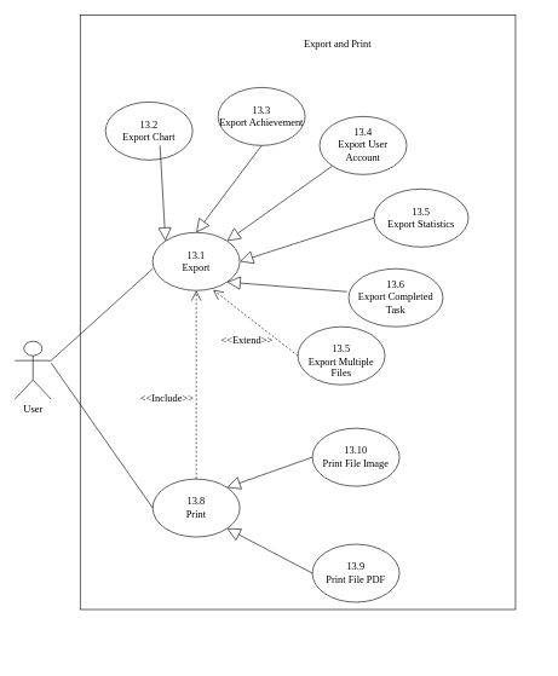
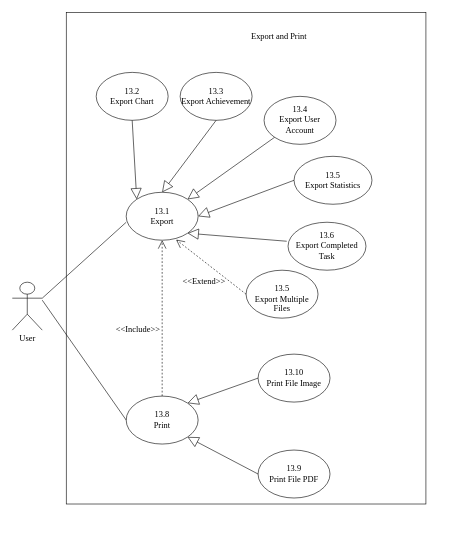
  <mxCell id="0" />
  <mxCell id="1" parent="0" />
  <mxCell id="2" value="" style="group;fontFamily=Verdana;fontSize=14;" parent="1" vertex="1" connectable="0"><mxGeometry x="20" y="120" width="727" height="790" as="geometry" /></mxCell>
  <mxCell id="3" value="User" style="shape=umlActor;verticalLabelPosition=bottom;verticalAlign=top;html=1;outlineConnect=0;fontFamily=Verdana;fontSize=14;" parent="2" vertex="1"><mxGeometry y="350" width="50" height="80" as="geometry" /></mxCell>
  <mxCell id="4" value="13.9&lt;br&gt;Print File PDF" style="ellipse;whiteSpace=wrap;html=1;fontFamily=Verdana;fontSize=14;" parent="2" vertex="1"><mxGeometry x="410" y="630" width="120" height="80" as="geometry" /></mxCell>
  <mxCell id="5" value="13.10&lt;br&gt;Print File Image" style="ellipse;whiteSpace=wrap;html=1;fontFamily=Verdana;fontSize=14;" parent="2" vertex="1"><mxGeometry x="410" y="470" width="120" height="80" as="geometry" /></mxCell>
  <mxCell id="6" value="13.8&lt;br&gt;Print" style="ellipse;whiteSpace=wrap;html=1;fontFamily=Verdana;fontSize=14;" parent="2" vertex="1"><mxGeometry x="190" y="540" width="120" height="80" as="geometry" /></mxCell>
  <mxCell id="7" value="&lt;br&gt;13.5&lt;br&gt;Export Multiple Files" style="ellipse;whiteSpace=wrap;html=1;fontFamily=Verdana;fontSize=14;" parent="2" vertex="1"><mxGeometry x="390" y="330" width="120" height="80" as="geometry" /></mxCell>
  <mxCell id="8" value="13.6&lt;br&gt;Export Completed Task" style="ellipse;whiteSpace=wrap;html=1;fontFamily=Verdana;fontSize=14;" parent="2" vertex="1"><mxGeometry x="460" y="250" width="130" height="80" as="geometry" /></mxCell>
- <mxCell id="9" value="13.2&lt;br&gt;Export Chart" style="ellipse;whiteSpace=wrap;html=1;fontFamily=Verdana;fontSize=14;" parent="2" vertex="1"><mxGeometry x="125" y="20" width="120" height="80" as="geometry" /></mxCell>
+ <mxCell id="9" value="13.2&lt;br&gt;Export Chart" style="ellipse;whiteSpace=wrap;html=1;fontFamily=Verdana;fontSize=14;" parent="2" vertex="1"><mxGeometry x="140" width="120" height="80" as="geometry" /></mxCell>
  <mxCell id="10" value="13.1&lt;br&gt;Export" style="ellipse;whiteSpace=wrap;html=1;fontFamily=Verdana;fontSize=14;" parent="2" vertex="1"><mxGeometry x="190" y="200" width="120" height="80" as="geometry" /></mxCell>
- <mxCell id="11" value="13.5&lt;br&gt;Export Statistics" style="ellipse;whiteSpace=wrap;html=1;fontFamily=Verdana;fontSize=14;" parent="2" vertex="1"><mxGeometry x="495" y="140" width="130" height="80" as="geometry" /></mxCell>
+ <mxCell id="11" value="13.5&lt;br&gt;Export Statistics" style="ellipse;whiteSpace=wrap;html=1;fontFamily=Verdana;fontSize=14;" parent="2" vertex="1"><mxGeometry x="470" y="140" width="130" height="80" as="geometry" /></mxCell>
  <mxCell id="12" value="13.4&lt;br&gt;Export User Account" style="ellipse;whiteSpace=wrap;html=1;fontFamily=Verdana;fontSize=14;" parent="2" vertex="1"><mxGeometry x="420" y="40" width="120" height="80" as="geometry" /></mxCell>
  <mxCell id="13" value="13.3&lt;br&gt;Export Achievement" style="ellipse;whiteSpace=wrap;html=1;fontFamily=Verdana;fontSize=14;" parent="2" vertex="1"><mxGeometry x="280" width="120" height="80" as="geometry" /></mxCell>
  <mxCell id="14" value="" style="endArrow=none;html=1;exitX=1;exitY=0.333;exitDx=0;exitDy=0;exitPerimeter=0;fontFamily=Verdana;fontSize=14;" parent="2" source="3" edge="1"><mxGeometry width="50" height="50" relative="1" as="geometry"><mxPoint x="140" y="300" as="sourcePoint" /><mxPoint x="190" y="250" as="targetPoint" /></mxGeometry></mxCell>
  <mxCell id="15" value="" style="endArrow=none;html=1;entryX=0;entryY=0.5;entryDx=0;entryDy=0;fontFamily=Verdana;fontSize=14;" parent="2" target="6" edge="1"><mxGeometry width="50" height="50" relative="1" as="geometry"><mxPoint x="50" y="380" as="sourcePoint" /><mxPoint x="100" y="330" as="targetPoint" /></mxGeometry></mxCell>
  <mxCell id="16" value="" style="endArrow=block;endSize=16;endFill=0;html=1;entryX=0;entryY=0;entryDx=0;entryDy=0;fontFamily=Verdana;fontSize=14;" parent="2" target="10" edge="1"><mxGeometry y="10" width="160" relative="1" as="geometry"><mxPoint x="200" y="80" as="sourcePoint" /><mxPoint x="360" y="80" as="targetPoint" /><mxPoint as="offset" /></mxGeometry></mxCell>
  <mxCell id="17" value="" style="endArrow=block;endSize=16;endFill=0;html=1;entryX=0.5;entryY=0;entryDx=0;entryDy=0;exitX=0.5;exitY=1;exitDx=0;exitDy=0;fontFamily=Verdana;fontSize=14;" parent="2" source="13" target="10" edge="1"><mxGeometry y="10" width="160" relative="1" as="geometry"><mxPoint x="356.21" y="78.28" as="sourcePoint" /><mxPoint x="363.784" y="209.996" as="targetPoint" /><mxPoint as="offset" /></mxGeometry></mxCell>
  <mxCell id="18" value="" style="endArrow=block;endSize=16;endFill=0;html=1;entryX=1;entryY=0;entryDx=0;entryDy=0;exitX=0;exitY=1;exitDx=0;exitDy=0;fontFamily=Verdana;fontSize=14;" parent="2" source="12" target="10" edge="1"><mxGeometry y="10" width="160" relative="1" as="geometry"><mxPoint x="432" y="130" as="sourcePoint" /><mxPoint x="440.004" y="235.856" as="targetPoint" /><mxPoint as="offset" /></mxGeometry></mxCell>
  <mxCell id="19" value="" style="endArrow=block;endSize=16;endFill=0;html=1;entryX=1;entryY=0.5;entryDx=0;entryDy=0;exitX=0;exitY=0.5;exitDx=0;exitDy=0;fontFamily=Verdana;fontSize=14;" parent="2" source="11" target="10" edge="1"><mxGeometry y="10" width="160" relative="1" as="geometry"><mxPoint x="460" y="150" as="sourcePoint" /><mxPoint x="467.574" y="281.716" as="targetPoint" /><mxPoint as="offset" /></mxGeometry></mxCell>
  <mxCell id="20" value="" style="endArrow=block;endSize=16;endFill=0;html=1;entryX=1;entryY=1;entryDx=0;entryDy=0;exitX=-0.017;exitY=0.396;exitDx=0;exitDy=0;exitPerimeter=0;fontFamily=Verdana;fontSize=14;" parent="2" source="8" target="10" edge="1"><mxGeometry y="10" width="160" relative="1" as="geometry"><mxPoint x="320" y="260" as="sourcePoint" /><mxPoint x="327.574" y="391.716" as="targetPoint" /><mxPoint as="offset" /></mxGeometry></mxCell>
  <mxCell id="21" value="" style="endArrow=block;endSize=16;endFill=0;html=1;entryX=1;entryY=0;entryDx=0;entryDy=0;exitX=0;exitY=0.5;exitDx=0;exitDy=0;fontFamily=Verdana;fontSize=14;" parent="2" source="5" target="6" edge="1"><mxGeometry y="10" width="160" relative="1" as="geometry"><mxPoint x="340" y="480" as="sourcePoint" /><mxPoint x="347.574" y="611.716" as="targetPoint" /><mxPoint as="offset" /></mxGeometry></mxCell>
  <mxCell id="22" value="" style="endArrow=block;endSize=16;endFill=0;html=1;entryX=1;entryY=1;entryDx=0;entryDy=0;exitX=0;exitY=0.5;exitDx=0;exitDy=0;fontFamily=Verdana;fontSize=14;" parent="2" source="4" target="6" edge="1"><mxGeometry y="10" width="160" relative="1" as="geometry"><mxPoint x="374" y="530" as="sourcePoint" /><mxPoint x="381.574" y="661.716" as="targetPoint" /><mxPoint as="offset" /></mxGeometry></mxCell>
  <mxCell id="23" value="" style="endArrow=open;endSize=12;dashed=1;html=1;exitX=0;exitY=0.5;exitDx=0;exitDy=0;entryX=0.694;entryY=0.988;entryDx=0;entryDy=0;entryPerimeter=0;fontFamily=Verdana;fontSize=14;" parent="2" source="7" target="10" edge="1"><mxGeometry width="160" relative="1" as="geometry"><mxPoint x="191" y="380" as="sourcePoint" /><mxPoint x="351" y="380" as="targetPoint" /></mxGeometry></mxCell>
  <mxCell id="24" value="" style="endArrow=open;endSize=12;dashed=1;html=1;exitX=0.5;exitY=0;exitDx=0;exitDy=0;entryX=0.5;entryY=1;entryDx=0;entryDy=0;fontFamily=Verdana;fontSize=14;" parent="2" source="6" target="10" edge="1"><mxGeometry width="160" relative="1" as="geometry"><mxPoint x="230" y="450" as="sourcePoint" /><mxPoint x="390" y="450" as="targetPoint" /></mxGeometry></mxCell>
  <mxCell id="25" value="&amp;lt;&amp;lt;Extend&amp;gt;&amp;gt;" style="text;html=1;strokeColor=none;fillColor=none;align=center;verticalAlign=middle;whiteSpace=wrap;rounded=0;fontFamily=Verdana;fontSize=14;" parent="2" vertex="1"><mxGeometry x="300" y="340" width="40" height="20" as="geometry" /></mxCell>
  <mxCell id="26" value="&amp;lt;&amp;lt;Include&amp;gt;&amp;gt;" style="text;html=1;strokeColor=none;fillColor=none;align=center;verticalAlign=middle;whiteSpace=wrap;rounded=0;fontFamily=Verdana;fontSize=14;" parent="2" vertex="1"><mxGeometry x="190" y="420" width="40" height="20" as="geometry" /></mxCell>
  <mxCell id="27" value="" style="rounded=0;whiteSpace=wrap;html=1;shadow=0;sketch=0;glass=0;gradientDirection=south;noLabel=0;backgroundOutline=0;fillColor=none;fontFamily=Verdana;fontSize=14;" parent="1" vertex="1"><mxGeometry x="110" y="20" width="600" height="820" as="geometry" /></mxCell>
  <mxCell id="28" value="Export and Print" style="text;html=1;strokeColor=none;fillColor=none;align=center;verticalAlign=middle;whiteSpace=wrap;rounded=0;shadow=0;glass=0;sketch=0;fontFamily=Verdana;fontSize=14;" parent="1" vertex="1"><mxGeometry x="400" y="50" width="130" height="20" as="geometry" /></mxCell>
